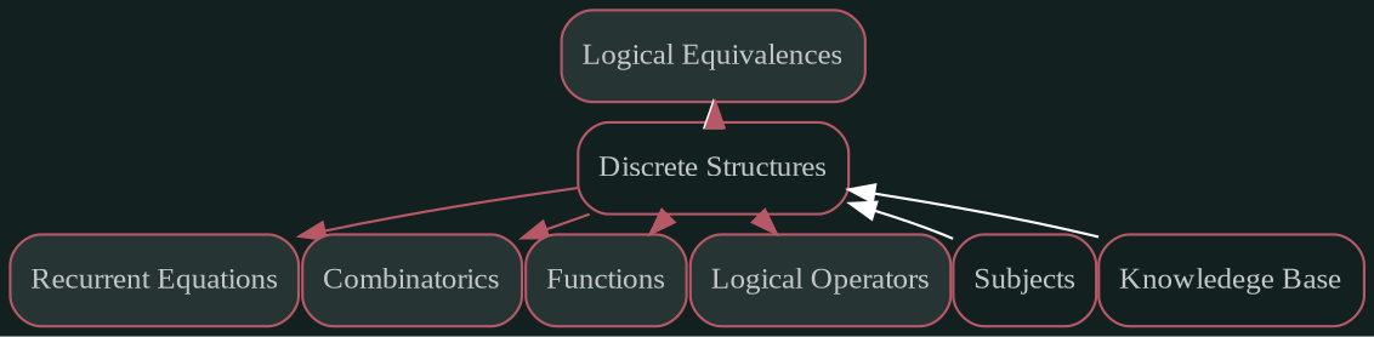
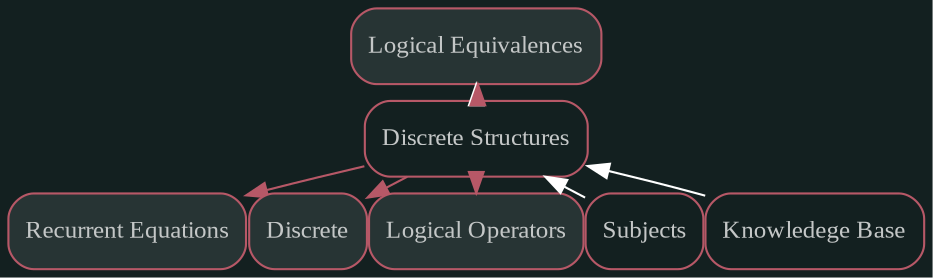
  digraph {
    bgcolor="#132020"
    fontname="Liberation Serif"
    nodesep=0
    rankdir=TB
    ranksep=0
    node [color="#b75867" fillcolor="#273434" fontcolor="#c4c7c7" fontname="Liberation Serif" fontsize="12px" labelfontname=sans shape=rectangle style="rounded,filled"]
    edge [color="#b75867" fontname="Liberation Serif"]
    n1 [label="Logical Equivalences"]
    n2 [fillcolor="#FFFFFF" label="Discrete Structures" style=rounded]
    n3 [label="Recurrent Equations"]
-   n4 [label=Combinatorics]
-   n5 [label=Functions]
+   n4 [label=Discrete]
    n6 [label="Logical Operators"]
    n7 [fillcolor="#FFFFFF" label=Subjects style=rounded]
    n8 [fillcolor="#FFFFFF" label="Knowledege Base" style=rounded]
    subgraph sub_1 {
    }
    subgraph sub_2 {
      n1
      n2
    }
    subgraph sub_3 {
      n1
      n2
      n3
      n4
-     n5
      n6
    }
    subgraph sub_4 {
      n2
      n7
      n8
    }
    n1 -> n2 [color="#FFFFFF" dir=back]
    n2 -> n1
    n2 -> n3
    n2 -> n4
-   n2 -> n5
    n2 -> n6
    n2 -> n7 [color="#FFFFFF" dir=back]
    n2 -> n8 [color="#FFFFFF" dir=back]
  }
